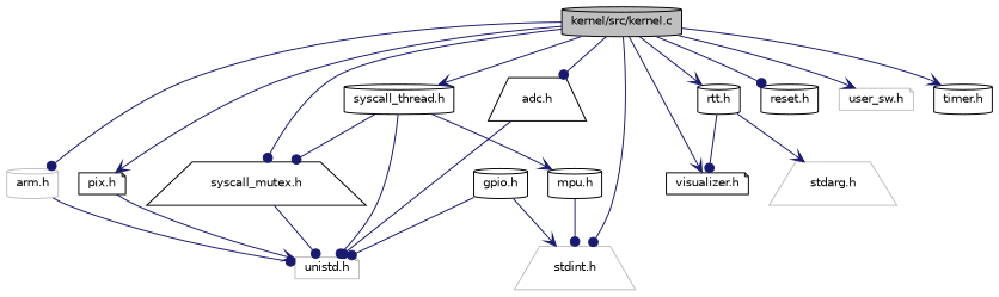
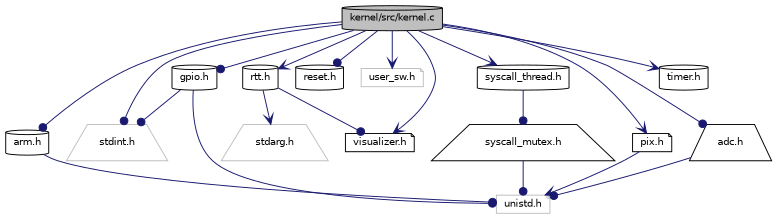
  digraph {
    node [color=black fillcolor=white fontname=Helvetica fontsize=10 shape=cylinder style=filled]
    edge [arrowhead=dot color=midnightblue fontname=Helvetica fontsize=10 labelfontname=Helvetica labelfontsize=10 style=solid]
    n1 [fillcolor=grey75 fontcolor=black height=0.2 label="kernel/src/kernel.c" width=0.4]
-   n2 [color=grey75 height=0.2 label="arm.h" width=0.4]
+   n2 [height=0.2 label="arm.h" width=0.4]
    n3 [color=grey75 height=0.2 label="stdint.h" shape=trapezium width=0.4]
    n4 [height=0.2 label="gpio.h" width=0.4]
    n5 [height=0.2 label="rtt.h" width=0.4]
    n6 [height=0.2 label="reset.h" width=0.4]
    n7 [color=grey75 height=0.2 label="user_sw.h" shape=note width=0.4]
    n8 [height=0.2 label="syscall_thread.h" width=0.4]
    n9 [height=0.2 label="visualizer.h" shape=note width=0.4]
    n10 [height=0.2 label="pix.h" shape=note width=0.4]
    n11 [height=0.2 label="adc.h" shape=trapezium width=0.4]
    n12 [height=0.2 label="timer.h" width=0.4]
    n13 [color=grey75 height=0.2 label="unistd.h" shape=note width=0.4]
    n14 [color=grey75 height=0.2 label="stdarg.h" shape=trapezium width=0.4]
-   n15 [height=0.2 label="mpu.h" width=0.4]
    n16 [height=0.2 label="syscall_mutex.h" shape=trapezium width=0.4]
    n1 -> n2
    n1 -> n3
-   n1 -> n16
+   n1 -> n4
    n1 -> n5 [arrowhead=vee]
    n1 -> n6
    n1 -> n7 [arrowhead=vee]
    n1 -> n8 [arrowhead=vee]
    n1 -> n9 [arrowhead=vee]
    n1 -> n10 [arrowhead=vee]
    n1 -> n11
    n1 -> n12 [arrowhead=vee]
    n2 -> n13
-   n4 -> n3 [arrowhead=vee]
+   n4 -> n3
    n4 -> n13
    n5 -> n9
    n5 -> n14 [arrowhead=vee]
-   n8 -> n13
-   n8 -> n15 [arrowhead=vee]
    n8 -> n16
    n10 -> n13 [arrowhead=vee]
    n11 -> n13
-   n15 -> n3
    n16 -> n13
  }
